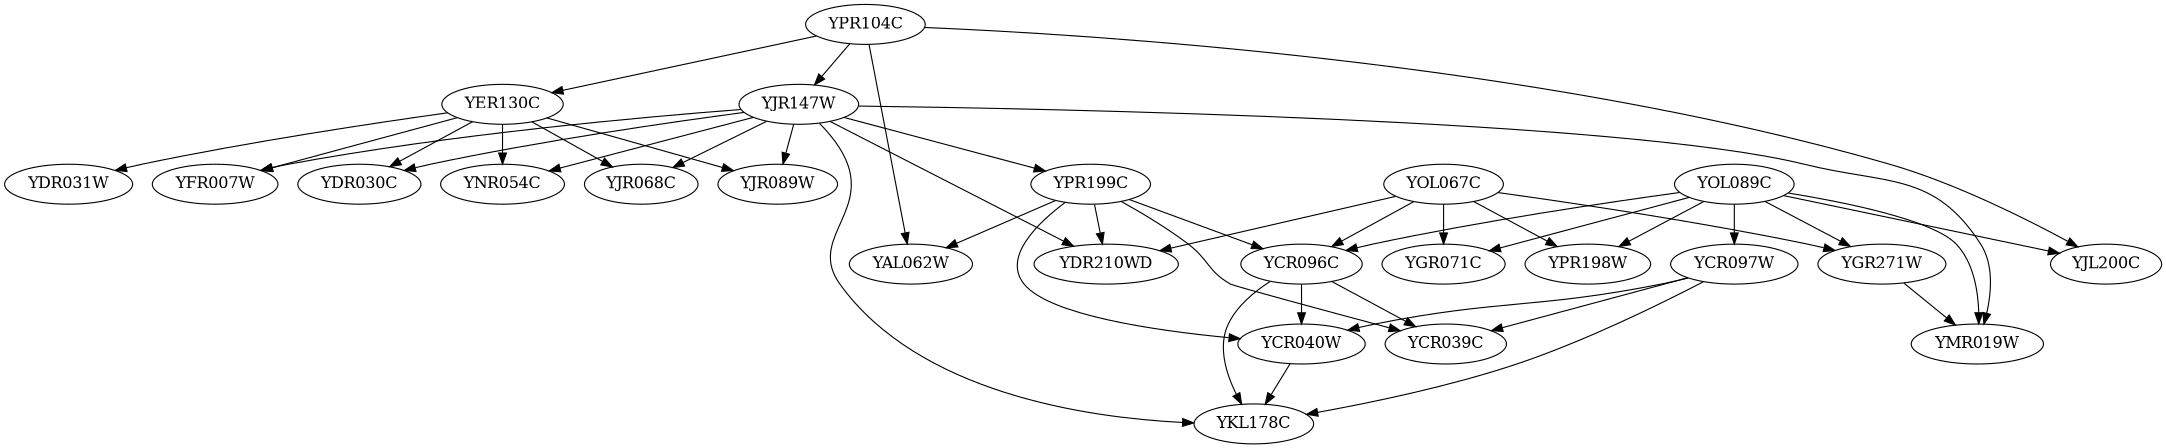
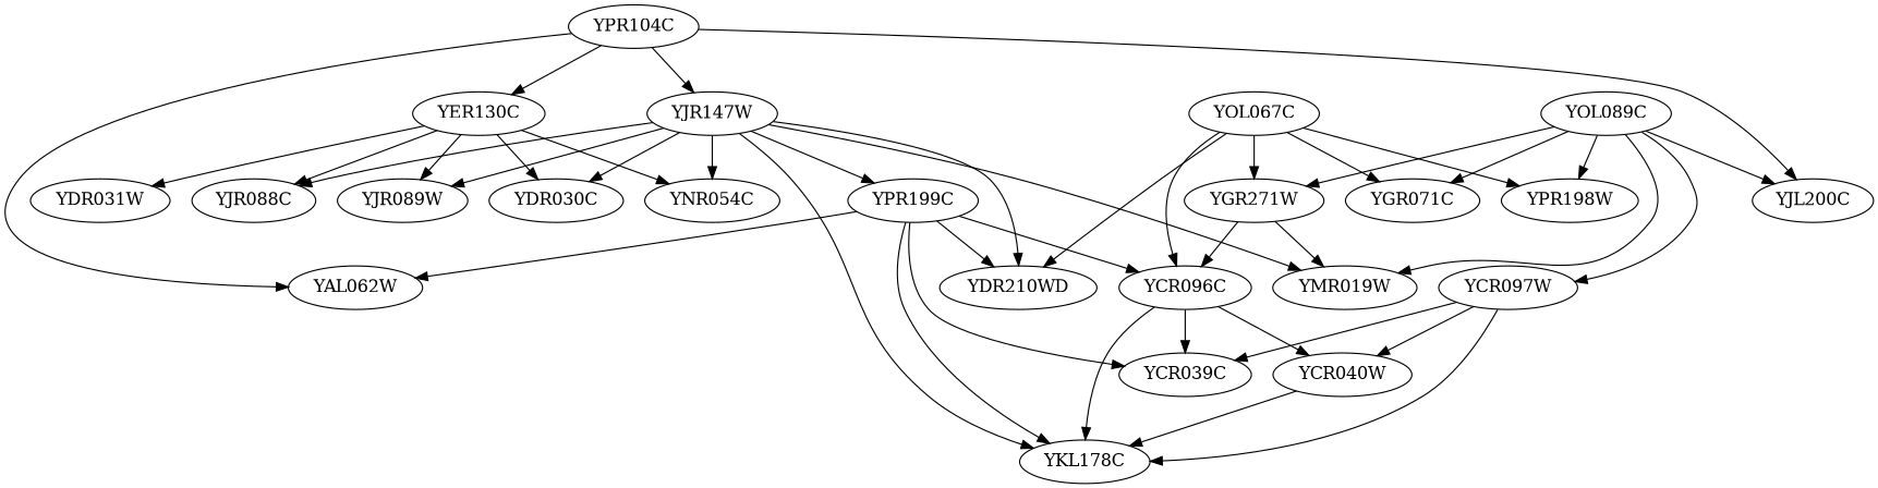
  digraph {
    rankdir=TB
    edge [value="-"]
    YPR104C
    YER130C
    YJR147W
    YJL200C
    YAL062W
    YDR030C
    YDR031W
    YNR054C
-   YJR088C [label=YJR068C]
+   YJR088C
    YJR089W
-   YFR007W
    YMR019W
    YKL178C
    YDR210WD
    YPR199C
    YOL067C
    YCR096C
    YGR271W
    YPR198W
    YGR071C
    YCR040W
    YCR039C
    YOL089C
    YCR097W
    YPR104C -> YER130C
    YPR104C -> YJR147W
    YPR104C -> YJL200C [value="+"]
    YPR104C -> YAL062W
    YER130C -> YDR030C
    YER130C -> YDR031W
    YER130C -> YNR054C
    YER130C -> YJR088C
    YER130C -> YJR089W [value="+"]
-   YER130C -> YFR007W
    YJR147W -> YDR030C
    YJR147W -> YNR054C
    YJR147W -> YJR088C [value="+"]
    YJR147W -> YJR089W [value="+"]
-   YJR147W -> YFR007W
    YJR147W -> YMR019W [value="+"]
    YJR147W -> YKL178C [value="+"]
    YJR147W -> YDR210WD
    YJR147W -> YPR199C [value="+"]
    YPR199C -> YAL062W [value="+"]
    YPR199C -> YDR210WD [value="+"]
    YPR199C -> YCR096C
-   YPR199C -> YCR040W
+   YPR199C -> YKL178C
    YPR199C -> YCR039C [value="+"]
    YOL067C -> YDR210WD [value="+"]
    YOL067C -> YCR096C [value="+"]
    YOL067C -> YGR271W
    YOL067C -> YPR198W
    YOL067C -> YGR071C [value="+"]
    YCR096C -> YKL178C [value="+"]
    YCR096C -> YCR040W
    YCR096C -> YCR039C [value="+"]
    YGR271W -> YMR019W [value="+"]
    YCR040W -> YKL178C
    YOL089C -> YJL200C
    YOL089C -> YMR019W [value="+"]
-   YOL089C -> YCR096C [value="+"]
+   YGR271W -> YCR096C [value="+"]
    YOL089C -> YGR271W [value="+"]
    YOL089C -> YPR198W [value="+"]
    YOL089C -> YGR071C
    YOL089C -> YCR097W [value="+"]
    YCR097W -> YKL178C
    YCR097W -> YCR040W
    YCR097W -> YCR039C [value="+"]
  }
